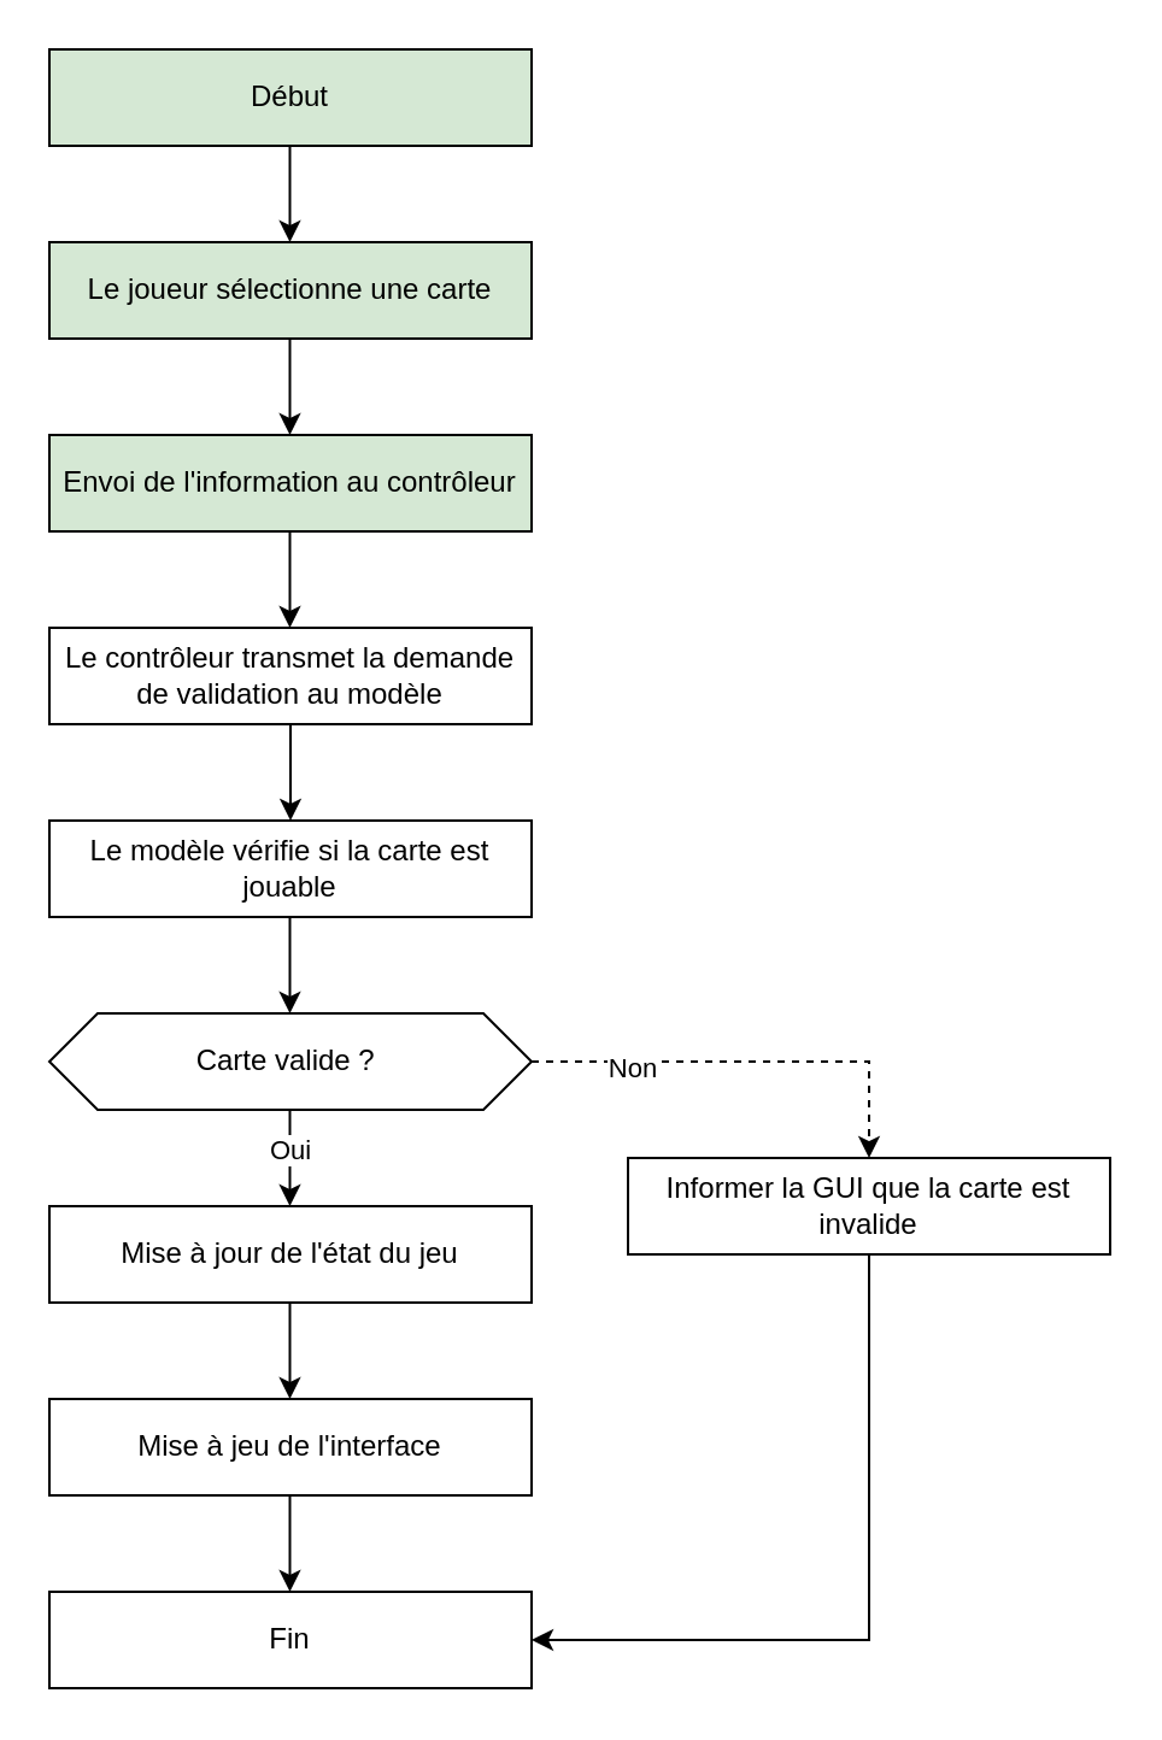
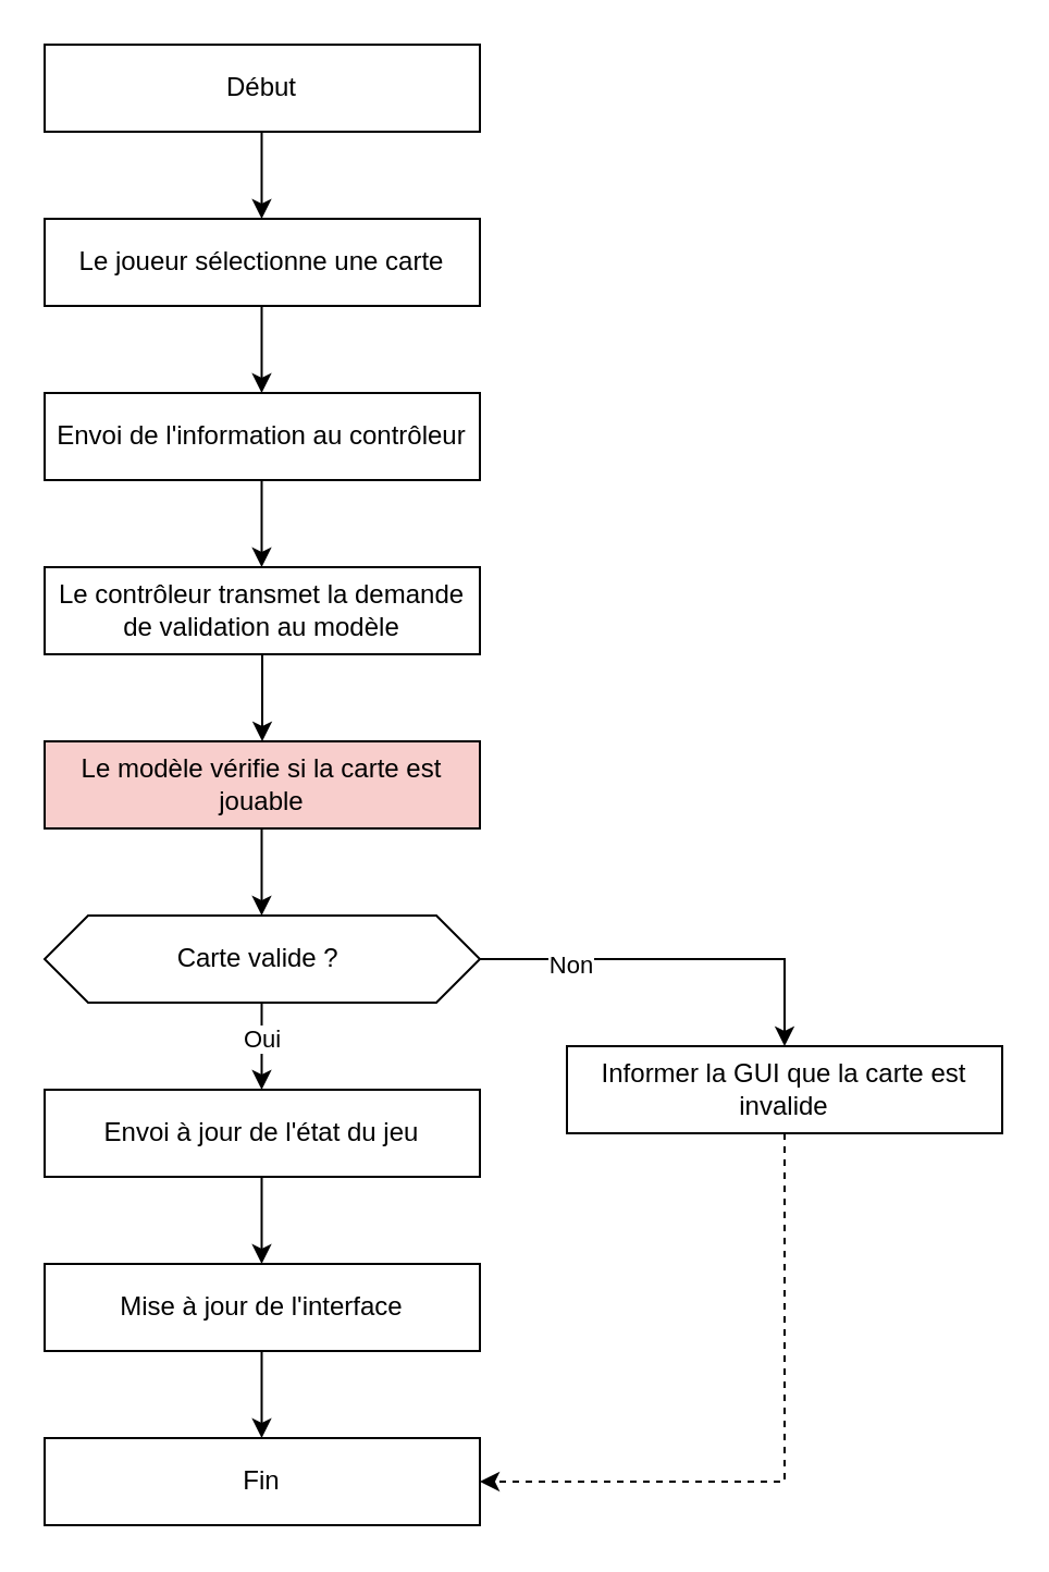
  <mxCell id="0" />
  <mxCell id="1" parent="0" />
- <mxCell id="2" value="Le joueur sélectionne une carte" style="rounded=0;whiteSpace=wrap;html=1;fillColor=#d5e8d4;" vertex="1" parent="1"><mxGeometry x="20" y="100" width="200" height="40" as="geometry" /></mxCell>
- <mxCell id="3" value="Envoi de l'information au contrôleur" style="rounded=0;whiteSpace=wrap;html=1;fillColor=#d5e8d4;" vertex="1" parent="1"><mxGeometry x="20" y="180" width="200" height="40" as="geometry" /></mxCell>
+ <mxCell id="2" value="Le joueur sélectionne une carte" style="rounded=0;whiteSpace=wrap;html=1;" vertex="1" parent="1"><mxGeometry x="20" y="100" width="200" height="40" as="geometry" /></mxCell>
+ <mxCell id="3" value="Envoi de l'information au contrôleur" style="rounded=0;whiteSpace=wrap;html=1;" vertex="1" parent="1"><mxGeometry x="20" y="180" width="200" height="40" as="geometry" /></mxCell>
  <mxCell id="4" value="Le contrôleur transmet la demande de validation au modèle" style="rounded=0;whiteSpace=wrap;html=1;" vertex="1" parent="1"><mxGeometry x="20" y="260" width="200" height="40" as="geometry" /></mxCell>
- <mxCell id="5" value="Le modèle vérifie si la carte est jouable" style="rounded=0;whiteSpace=wrap;html=1;" vertex="1" parent="1"><mxGeometry x="20" y="340" width="200" height="40" as="geometry" /></mxCell>
- <mxCell id="6" style="edgeStyle=orthogonalEdgeStyle;rounded=0;orthogonalLoop=1;jettySize=auto;html=1;entryX=0.5;entryY=0;entryDx=0;entryDy=0;dashed=1;" edge="1" parent="1" source="8" target="11"><mxGeometry relative="1" as="geometry" /></mxCell>
+ <mxCell id="5" value="Le modèle vérifie si la carte est jouable" style="rounded=0;whiteSpace=wrap;html=1;fillColor=#f8cecc;" vertex="1" parent="1"><mxGeometry x="20" y="340" width="200" height="40" as="geometry" /></mxCell>
+ <mxCell id="6" style="edgeStyle=orthogonalEdgeStyle;rounded=0;orthogonalLoop=1;jettySize=auto;html=1;entryX=0.5;entryY=0;entryDx=0;entryDy=0;" edge="1" parent="1" source="8" target="11"><mxGeometry relative="1" as="geometry" /></mxCell>
  <mxCell id="7" value="Non" style="edgeLabel;html=1;align=center;verticalAlign=middle;resizable=0;points=[];" vertex="1" connectable="0" parent="6"><mxGeometry x="-0.547" y="-2" relative="1" as="geometry"><mxPoint as="offset" /></mxGeometry></mxCell>
  <mxCell id="8" value="Carte valide ?&amp;nbsp;" style="shape=hexagon;perimeter=hexagonPerimeter2;whiteSpace=wrap;html=1;fixedSize=1;" vertex="1" parent="1"><mxGeometry x="20" y="420" width="200" height="40" as="geometry" /></mxCell>
- <mxCell id="9" value="Mise à jour de l&lt;span class=&quot;hljs-string&quot;&gt;'état du jeu&lt;/span&gt;" style="rounded=0;whiteSpace=wrap;html=1;" vertex="1" parent="1"><mxGeometry x="20" y="500" width="200" height="40" as="geometry" /></mxCell>
- <mxCell id="10" style="edgeStyle=orthogonalEdgeStyle;rounded=0;orthogonalLoop=1;jettySize=auto;html=1;entryX=1;entryY=0.5;entryDx=0;entryDy=0;" edge="1" parent="1" source="11" target="13"><mxGeometry relative="1" as="geometry"><Array as="points"><mxPoint x="360" y="680" /></Array></mxGeometry></mxCell>
+ <mxCell id="9" value="Envoi à jour de l&lt;span class=&quot;hljs-string&quot;&gt;'état du jeu&lt;/span&gt;" style="rounded=0;whiteSpace=wrap;html=1;" vertex="1" parent="1"><mxGeometry x="20" y="500" width="200" height="40" as="geometry" /></mxCell>
+ <mxCell id="10" style="edgeStyle=orthogonalEdgeStyle;rounded=0;orthogonalLoop=1;jettySize=auto;html=1;entryX=1;entryY=0.5;entryDx=0;entryDy=0;dashed=1;" edge="1" parent="1" source="11" target="13"><mxGeometry relative="1" as="geometry"><Array as="points"><mxPoint x="360" y="680" /></Array></mxGeometry></mxCell>
  <mxCell id="11" value="Informer la GUI que la carte est invalide" style="rounded=0;whiteSpace=wrap;html=1;" vertex="1" parent="1"><mxGeometry x="260" y="480" width="200" height="40" as="geometry" /></mxCell>
- <mxCell id="12" value="&lt;span class=&quot;hljs-string&quot;&gt;Mise à jeu de l'&lt;/span&gt;&lt;span class=&quot;hljs-keyword&quot;&gt;interface&lt;/span&gt;" style="rounded=0;whiteSpace=wrap;html=1;" vertex="1" parent="1"><mxGeometry x="20" y="580" width="200" height="40" as="geometry" /></mxCell>
+ <mxCell id="12" value="&lt;span class=&quot;hljs-string&quot;&gt;Mise à jour de l'&lt;/span&gt;&lt;span class=&quot;hljs-keyword&quot;&gt;interface&lt;/span&gt;" style="rounded=0;whiteSpace=wrap;html=1;" vertex="1" parent="1"><mxGeometry x="20" y="580" width="200" height="40" as="geometry" /></mxCell>
  <mxCell id="13" value="Fin" style="rounded=0;whiteSpace=wrap;html=1;" vertex="1" parent="1"><mxGeometry x="20" y="660" width="200" height="40" as="geometry" /></mxCell>
- <mxCell id="14" value="Début" style="rounded=0;whiteSpace=wrap;html=1;fillColor=#d5e8d4;" vertex="1" parent="1"><mxGeometry x="20" y="20" width="200" height="40" as="geometry" /></mxCell>
+ <mxCell id="14" value="Début" style="rounded=0;whiteSpace=wrap;html=1;" vertex="1" parent="1"><mxGeometry x="20" y="20" width="200" height="40" as="geometry" /></mxCell>
  <mxCell id="15" value="" style="endArrow=classic;html=1;rounded=0;exitX=0.5;exitY=1;exitDx=0;exitDy=0;entryX=0.5;entryY=0;entryDx=0;entryDy=0;" edge="1" parent="1" source="4" target="5"><mxGeometry width="50" height="50" relative="1" as="geometry"><mxPoint x="130" y="320" as="sourcePoint" /><mxPoint x="190" y="300" as="targetPoint" /></mxGeometry></mxCell>
  <mxCell id="16" value="" style="endArrow=classic;html=1;rounded=0;exitX=0.5;exitY=1;exitDx=0;exitDy=0;entryX=0.5;entryY=0;entryDx=0;entryDy=0;" edge="1" parent="1"><mxGeometry width="50" height="50" relative="1" as="geometry"><mxPoint x="119.75" y="220" as="sourcePoint" /><mxPoint x="119.75" y="260" as="targetPoint" /></mxGeometry></mxCell>
  <mxCell id="17" value="" style="endArrow=classic;html=1;rounded=0;exitX=0.5;exitY=1;exitDx=0;exitDy=0;entryX=0.5;entryY=0;entryDx=0;entryDy=0;" edge="1" parent="1"><mxGeometry width="50" height="50" relative="1" as="geometry"><mxPoint x="119.75" y="140" as="sourcePoint" /><mxPoint x="119.75" y="180" as="targetPoint" /></mxGeometry></mxCell>
  <mxCell id="18" value="" style="endArrow=classic;html=1;rounded=0;exitX=0.5;exitY=1;exitDx=0;exitDy=0;entryX=0.5;entryY=0;entryDx=0;entryDy=0;" edge="1" parent="1"><mxGeometry width="50" height="50" relative="1" as="geometry"><mxPoint x="119.75" y="60" as="sourcePoint" /><mxPoint x="119.75" y="100" as="targetPoint" /></mxGeometry></mxCell>
  <mxCell id="19" value="" style="endArrow=classic;html=1;rounded=0;exitX=0.5;exitY=1;exitDx=0;exitDy=0;entryX=0.5;entryY=0;entryDx=0;entryDy=0;" edge="1" parent="1"><mxGeometry width="50" height="50" relative="1" as="geometry"><mxPoint x="119.75" y="380" as="sourcePoint" /><mxPoint x="119.75" y="420" as="targetPoint" /></mxGeometry></mxCell>
  <mxCell id="20" value="" style="endArrow=classic;html=1;rounded=0;exitX=0.5;exitY=1;exitDx=0;exitDy=0;entryX=0.5;entryY=0;entryDx=0;entryDy=0;" edge="1" parent="1"><mxGeometry width="50" height="50" relative="1" as="geometry"><mxPoint x="119.75" y="460" as="sourcePoint" /><mxPoint x="119.75" y="500" as="targetPoint" /></mxGeometry></mxCell>
  <mxCell id="21" value="Oui" style="edgeLabel;html=1;align=center;verticalAlign=middle;resizable=0;points=[];" vertex="1" connectable="0" parent="20"><mxGeometry x="-0.21" relative="1" as="geometry"><mxPoint as="offset" /></mxGeometry></mxCell>
  <mxCell id="22" value="" style="endArrow=classic;html=1;rounded=0;exitX=0.5;exitY=1;exitDx=0;exitDy=0;entryX=0.5;entryY=0;entryDx=0;entryDy=0;" edge="1" parent="1"><mxGeometry width="50" height="50" relative="1" as="geometry"><mxPoint x="119.75" y="540" as="sourcePoint" /><mxPoint x="119.75" y="580" as="targetPoint" /></mxGeometry></mxCell>
  <mxCell id="23" value="" style="endArrow=classic;html=1;rounded=0;exitX=0.5;exitY=1;exitDx=0;exitDy=0;entryX=0.5;entryY=0;entryDx=0;entryDy=0;" edge="1" parent="1"><mxGeometry width="50" height="50" relative="1" as="geometry"><mxPoint x="119.75" y="620" as="sourcePoint" /><mxPoint x="119.75" y="660" as="targetPoint" /></mxGeometry></mxCell>
